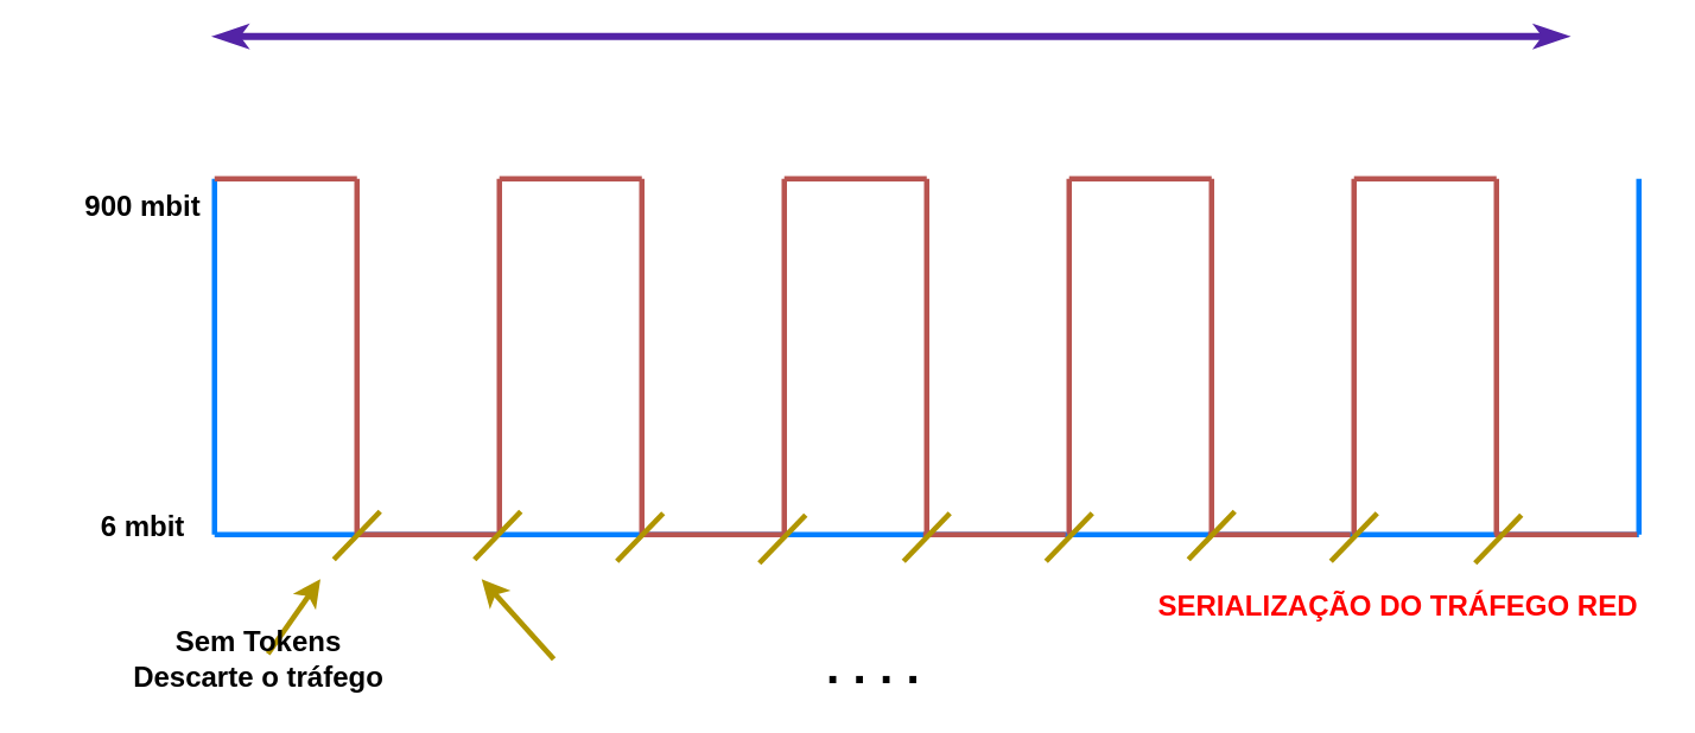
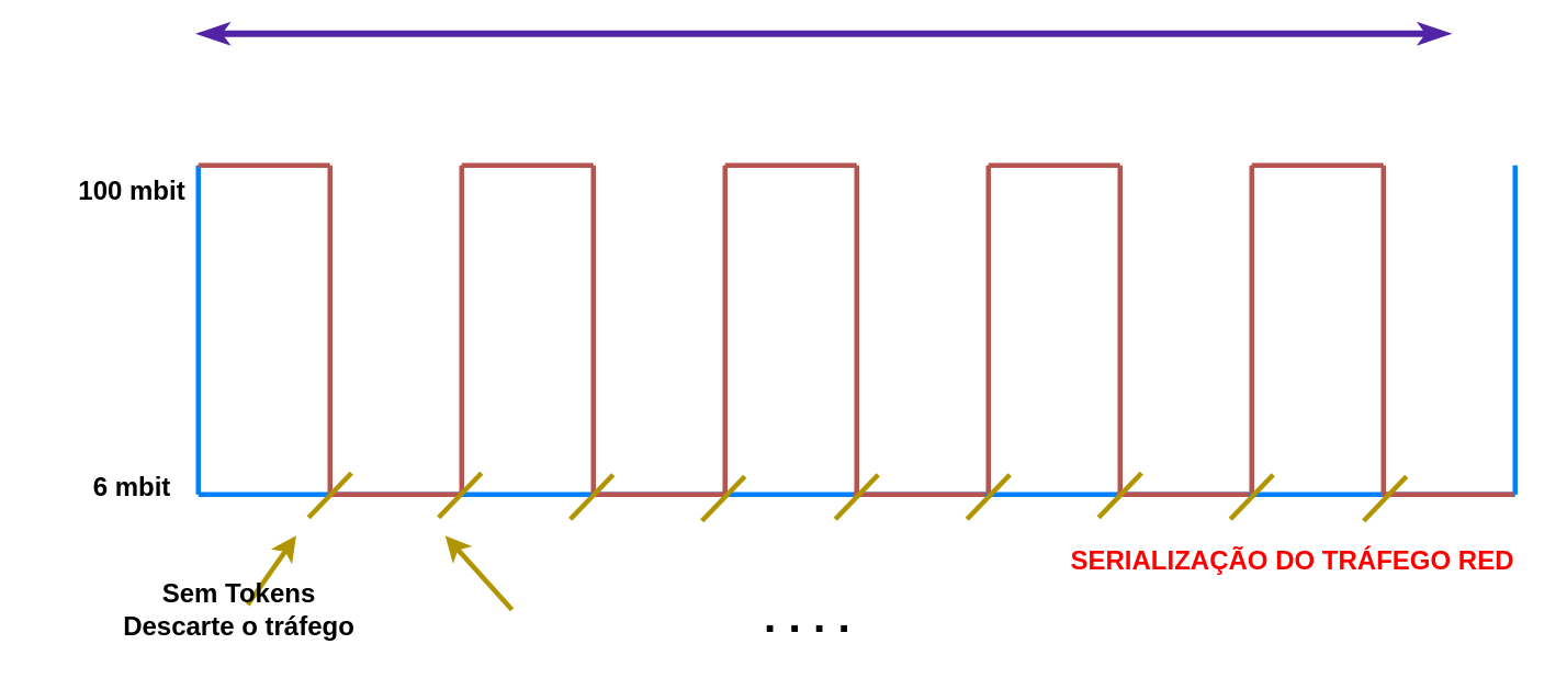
  <mxCell id="0" />
  <mxCell id="1" parent="0" />
  <mxCell id="2" value="" style="endArrow=classicThin;html=1;rounded=0;strokeWidth=4;startArrow=classicThin;startFill=1;endFill=1;fillColor=#e1d5e7;strokeColor=#5323A6;" edge="1" parent="1"><mxGeometry width="50" height="50" relative="1" as="geometry"><mxPoint x="120" y="20" as="sourcePoint" /><mxPoint x="880" y="20" as="targetPoint" /></mxGeometry></mxCell>
  <mxCell id="3" value="" style="endArrow=none;html=1;rounded=0;strokeWidth=3;strokeColor=#007FFF;" edge="1" parent="1"><mxGeometry width="50" height="50" relative="1" as="geometry"><mxPoint x="120" y="300" as="sourcePoint" /><mxPoint x="120" y="100" as="targetPoint" /></mxGeometry></mxCell>
  <mxCell id="4" value="" style="endArrow=none;html=1;rounded=0;strokeWidth=3;strokeColor=#007FFF;" edge="1" parent="1"><mxGeometry width="50" height="50" relative="1" as="geometry"><mxPoint x="920" y="300" as="sourcePoint" /><mxPoint x="120" y="300" as="targetPoint" /></mxGeometry></mxCell>
  <mxCell id="5" value="" style="endArrow=none;html=1;rounded=0;strokeWidth=3;strokeColor=#007FFF;" edge="1" parent="1"><mxGeometry width="50" height="50" relative="1" as="geometry"><mxPoint x="920" y="300" as="sourcePoint" /><mxPoint x="920" y="100" as="targetPoint" /></mxGeometry></mxCell>
  <mxCell id="6" value="" style="endArrow=none;html=1;rounded=0;strokeWidth=3;fillColor=#f8cecc;strokeColor=#b85450;" edge="1" parent="1"><mxGeometry width="50" height="50" relative="1" as="geometry"><mxPoint x="120" y="100" as="sourcePoint" /><mxPoint x="200" y="100" as="targetPoint" /></mxGeometry></mxCell>
  <mxCell id="7" value="" style="endArrow=none;html=1;rounded=0;strokeWidth=3;fillColor=#f8cecc;strokeColor=#b85450;" edge="1" parent="1"><mxGeometry width="50" height="50" relative="1" as="geometry"><mxPoint x="280" y="100" as="sourcePoint" /><mxPoint x="360" y="100" as="targetPoint" /></mxGeometry></mxCell>
  <mxCell id="8" value="" style="endArrow=none;html=1;rounded=0;strokeWidth=3;fillColor=#f8cecc;strokeColor=#b85450;" edge="1" parent="1"><mxGeometry width="50" height="50" relative="1" as="geometry"><mxPoint x="440" y="100" as="sourcePoint" /><mxPoint x="520" y="100" as="targetPoint" /></mxGeometry></mxCell>
  <mxCell id="9" value="" style="endArrow=none;html=1;rounded=0;strokeWidth=3;fillColor=#f8cecc;strokeColor=#b85450;" edge="1" parent="1"><mxGeometry width="50" height="50" relative="1" as="geometry"><mxPoint x="600" y="100" as="sourcePoint" /><mxPoint x="680" y="100" as="targetPoint" /></mxGeometry></mxCell>
  <mxCell id="10" value="" style="endArrow=none;html=1;rounded=0;strokeWidth=3;fillColor=#f8cecc;strokeColor=#b85450;" edge="1" parent="1"><mxGeometry width="50" height="50" relative="1" as="geometry"><mxPoint x="760" y="100" as="sourcePoint" /><mxPoint x="840" y="100" as="targetPoint" /></mxGeometry></mxCell>
  <mxCell id="11" value="" style="endArrow=none;html=1;rounded=0;strokeWidth=3;fillColor=#f8cecc;strokeColor=#b85450;" edge="1" parent="1"><mxGeometry width="50" height="50" relative="1" as="geometry"><mxPoint x="200" y="100" as="sourcePoint" /><mxPoint x="200" y="300" as="targetPoint" /></mxGeometry></mxCell>
  <mxCell id="12" value="" style="endArrow=none;html=1;rounded=0;strokeWidth=3;fillColor=#f8cecc;strokeColor=#b85450;" edge="1" parent="1"><mxGeometry width="50" height="50" relative="1" as="geometry"><mxPoint x="280" y="100" as="sourcePoint" /><mxPoint x="280" y="300" as="targetPoint" /></mxGeometry></mxCell>
  <mxCell id="13" value="" style="endArrow=none;html=1;rounded=0;strokeWidth=3;fillColor=#f8cecc;strokeColor=#b85450;" edge="1" parent="1"><mxGeometry width="50" height="50" relative="1" as="geometry"><mxPoint x="360" y="100" as="sourcePoint" /><mxPoint x="360" y="300" as="targetPoint" /></mxGeometry></mxCell>
  <mxCell id="14" value="" style="endArrow=none;html=1;rounded=0;strokeWidth=3;fillColor=#f8cecc;strokeColor=#b85450;" edge="1" parent="1"><mxGeometry width="50" height="50" relative="1" as="geometry"><mxPoint x="440" y="100" as="sourcePoint" /><mxPoint x="440" y="300" as="targetPoint" /></mxGeometry></mxCell>
  <mxCell id="15" value="" style="endArrow=none;html=1;rounded=0;strokeWidth=3;fillColor=#f8cecc;strokeColor=#b85450;" edge="1" parent="1"><mxGeometry width="50" height="50" relative="1" as="geometry"><mxPoint x="520" y="100" as="sourcePoint" /><mxPoint x="520" y="300" as="targetPoint" /></mxGeometry></mxCell>
  <mxCell id="16" value="" style="endArrow=none;html=1;rounded=0;strokeWidth=3;fillColor=#f8cecc;strokeColor=#b85450;" edge="1" parent="1"><mxGeometry width="50" height="50" relative="1" as="geometry"><mxPoint x="600" y="100" as="sourcePoint" /><mxPoint x="600" y="300" as="targetPoint" /></mxGeometry></mxCell>
  <mxCell id="17" value="" style="endArrow=none;html=1;rounded=0;strokeWidth=3;fillColor=#f8cecc;strokeColor=#b85450;" edge="1" parent="1"><mxGeometry width="50" height="50" relative="1" as="geometry"><mxPoint x="680" y="100" as="sourcePoint" /><mxPoint x="680" y="300" as="targetPoint" /></mxGeometry></mxCell>
  <mxCell id="18" value="" style="endArrow=none;html=1;rounded=0;strokeWidth=3;fillColor=#f8cecc;strokeColor=#b85450;" edge="1" parent="1"><mxGeometry width="50" height="50" relative="1" as="geometry"><mxPoint x="760" y="100" as="sourcePoint" /><mxPoint x="760" y="300" as="targetPoint" /></mxGeometry></mxCell>
  <mxCell id="19" value="" style="endArrow=none;html=1;rounded=0;strokeWidth=3;fillColor=#f8cecc;strokeColor=#b85450;" edge="1" parent="1"><mxGeometry width="50" height="50" relative="1" as="geometry"><mxPoint x="840" y="100" as="sourcePoint" /><mxPoint x="840" y="300" as="targetPoint" /></mxGeometry></mxCell>
  <mxCell id="20" value="" style="endArrow=none;html=1;rounded=0;strokeWidth=3;fillColor=#f8cecc;strokeColor=#b85450;" edge="1" parent="1"><mxGeometry width="50" height="50" relative="1" as="geometry"><mxPoint x="200" y="300" as="sourcePoint" /><mxPoint x="280" y="300" as="targetPoint" /></mxGeometry></mxCell>
  <mxCell id="21" value="" style="endArrow=none;html=1;rounded=0;strokeWidth=3;fillColor=#f8cecc;strokeColor=#b85450;" edge="1" parent="1"><mxGeometry width="50" height="50" relative="1" as="geometry"><mxPoint x="360" y="300" as="sourcePoint" /><mxPoint x="440" y="300" as="targetPoint" /></mxGeometry></mxCell>
  <mxCell id="22" value="" style="endArrow=none;html=1;rounded=0;strokeWidth=3;fillColor=#f8cecc;strokeColor=#b85450;" edge="1" parent="1"><mxGeometry width="50" height="50" relative="1" as="geometry"><mxPoint x="518" y="300" as="sourcePoint" /><mxPoint x="598" y="300" as="targetPoint" /></mxGeometry></mxCell>
  <mxCell id="23" value="" style="endArrow=none;html=1;rounded=0;strokeWidth=3;fillColor=#f8cecc;strokeColor=#b85450;" edge="1" parent="1"><mxGeometry width="50" height="50" relative="1" as="geometry"><mxPoint x="678" y="300" as="sourcePoint" /><mxPoint x="758" y="300" as="targetPoint" /></mxGeometry></mxCell>
  <mxCell id="24" value="" style="endArrow=none;html=1;rounded=0;strokeWidth=3;fillColor=#f8cecc;strokeColor=#b85450;" edge="1" parent="1"><mxGeometry width="50" height="50" relative="1" as="geometry"><mxPoint x="839" y="300" as="sourcePoint" /><mxPoint x="919" y="300" as="targetPoint" /></mxGeometry></mxCell>
  <mxCell id="25" value="" style="endArrow=none;html=1;rounded=0;strokeWidth=3;fillColor=#e3c800;strokeColor=#B09500;" edge="1" parent="1"><mxGeometry width="50" height="50" relative="1" as="geometry"><mxPoint x="187" y="314" as="sourcePoint" /><mxPoint x="213" y="287" as="targetPoint" /></mxGeometry></mxCell>
  <mxCell id="26" value="" style="endArrow=none;html=1;rounded=0;strokeWidth=3;fillColor=#e3c800;strokeColor=#B09500;" edge="1" parent="1"><mxGeometry width="50" height="50" relative="1" as="geometry"><mxPoint x="346" y="315" as="sourcePoint" /><mxPoint x="372" y="288" as="targetPoint" /></mxGeometry></mxCell>
  <mxCell id="27" value="" style="endArrow=none;html=1;rounded=0;strokeWidth=3;fillColor=#e3c800;strokeColor=#B09500;" edge="1" parent="1"><mxGeometry width="50" height="50" relative="1" as="geometry"><mxPoint x="426" y="316" as="sourcePoint" /><mxPoint x="452" y="289" as="targetPoint" /></mxGeometry></mxCell>
  <mxCell id="28" value="" style="endArrow=none;html=1;rounded=0;strokeWidth=3;fillColor=#e3c800;strokeColor=#B09500;" edge="1" parent="1"><mxGeometry width="50" height="50" relative="1" as="geometry"><mxPoint x="507" y="315" as="sourcePoint" /><mxPoint x="533" y="288" as="targetPoint" /></mxGeometry></mxCell>
  <mxCell id="29" value="" style="endArrow=none;html=1;rounded=0;strokeWidth=3;fillColor=#e3c800;strokeColor=#B09500;" edge="1" parent="1"><mxGeometry width="50" height="50" relative="1" as="geometry"><mxPoint x="587" y="315" as="sourcePoint" /><mxPoint x="613" y="288" as="targetPoint" /></mxGeometry></mxCell>
  <mxCell id="30" value="" style="endArrow=none;html=1;rounded=0;strokeWidth=3;fillColor=#e3c800;strokeColor=#B09500;" edge="1" parent="1"><mxGeometry width="50" height="50" relative="1" as="geometry"><mxPoint x="667" y="314" as="sourcePoint" /><mxPoint x="693" y="287" as="targetPoint" /></mxGeometry></mxCell>
  <mxCell id="31" value="" style="endArrow=none;html=1;rounded=0;strokeWidth=3;fillColor=#e3c800;strokeColor=#B09500;" edge="1" parent="1"><mxGeometry width="50" height="50" relative="1" as="geometry"><mxPoint x="747" y="315" as="sourcePoint" /><mxPoint x="773" y="288" as="targetPoint" /></mxGeometry></mxCell>
  <mxCell id="32" value="" style="endArrow=none;html=1;rounded=0;strokeWidth=3;fillColor=#e3c800;strokeColor=#B09500;" edge="1" parent="1"><mxGeometry width="50" height="50" relative="1" as="geometry"><mxPoint x="828" y="316" as="sourcePoint" /><mxPoint x="854" y="289" as="targetPoint" /></mxGeometry></mxCell>
  <mxCell id="33" value="" style="endArrow=none;html=1;rounded=0;strokeWidth=3;fillColor=#e3c800;strokeColor=#B09500;" edge="1" parent="1"><mxGeometry width="50" height="50" relative="1" as="geometry"><mxPoint x="266" y="314" as="sourcePoint" /><mxPoint x="292" y="287" as="targetPoint" /></mxGeometry></mxCell>
  <mxCell id="34" value="" style="endArrow=classic;html=1;rounded=0;strokeWidth=3;fillColor=#e3c800;strokeColor=#B09500;startArrow=none;startFill=0;endFill=1;" edge="1" parent="1"><mxGeometry width="50" height="50" relative="1" as="geometry"><mxPoint x="150" y="367" as="sourcePoint" /><mxPoint x="179.474" y="325" as="targetPoint" /></mxGeometry></mxCell>
  <mxCell id="35" value="6 mbit" style="text;html=1;strokeColor=none;fillColor=none;align=center;verticalAlign=middle;whiteSpace=wrap;rounded=0;strokeWidth=7;fontSize=16;fontStyle=1" vertex="1" parent="1"><mxGeometry x="20" y="280" width="120" height="30" as="geometry" /></mxCell>
- <mxCell id="36" value="900 mbit" style="text;html=1;strokeColor=none;fillColor=none;align=center;verticalAlign=middle;whiteSpace=wrap;rounded=0;strokeWidth=7;fontSize=16;fontStyle=1" vertex="1" parent="1"><mxGeometry x="20" y="100" width="120" height="30" as="geometry" /></mxCell>
+ <mxCell id="36" value="100 mbit" style="text;html=1;strokeColor=none;fillColor=none;align=center;verticalAlign=middle;whiteSpace=wrap;rounded=0;strokeWidth=7;fontSize=16;fontStyle=1" vertex="1" parent="1"><mxGeometry x="20" y="100" width="120" height="30" as="geometry" /></mxCell>
  <mxCell id="37" value="&lt;div&gt;Sem Tokens&lt;/div&gt;&lt;div&gt;Descarte o tráfego&lt;br&gt;&lt;/div&gt;" style="text;html=1;strokeColor=none;fillColor=none;align=center;verticalAlign=middle;whiteSpace=wrap;rounded=0;strokeWidth=7;fontSize=16;fontStyle=1" vertex="1" parent="1"><mxGeometry x="70" y="355" width="150" height="30" as="geometry" /></mxCell>
  <mxCell id="38" value="" style="endArrow=classic;html=1;rounded=0;strokeWidth=3;fillColor=#e3c800;strokeColor=#B09500;startArrow=none;startFill=0;endFill=1;" edge="1" parent="1"><mxGeometry width="50" height="50" relative="1" as="geometry"><mxPoint x="310.53" y="370" as="sourcePoint" /><mxPoint x="270.004" y="325" as="targetPoint" /></mxGeometry></mxCell>
  <mxCell id="39" value=". . . .&amp;nbsp; " style="text;html=1;strokeColor=none;fillColor=none;align=center;verticalAlign=middle;whiteSpace=wrap;rounded=0;strokeWidth=7;fontSize=27;fontStyle=1" vertex="1" parent="1"><mxGeometry x="419" y="360" width="150" height="30" as="geometry" /></mxCell>
  <mxCell id="40" value="SERIALIZAÇÃO DO TRÁFEGO RED" style="text;html=1;strokeColor=none;fillColor=none;align=center;verticalAlign=middle;whiteSpace=wrap;rounded=0;strokeWidth=7;fontSize=16;fontStyle=1;fontColor=#FF0000;" vertex="1" parent="1"><mxGeometry x="640" y="325" width="290" height="30" as="geometry" /></mxCell>
